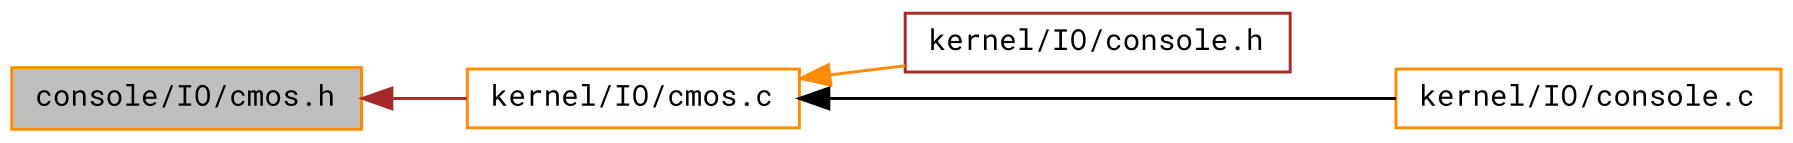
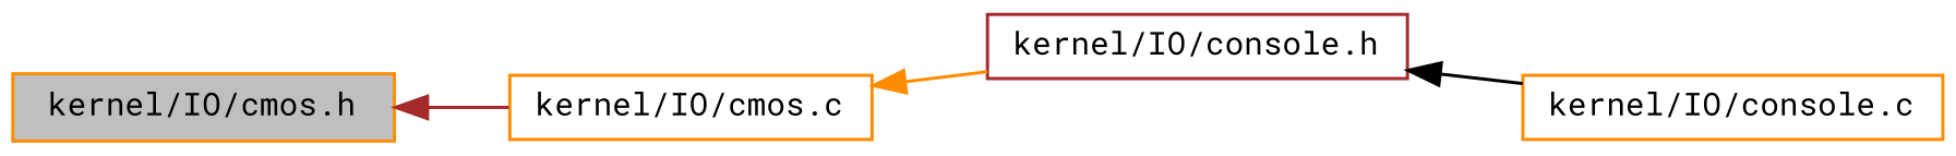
  digraph {
    fontname="Roboto Mono"
    rankdir=LR
    node [color=darkorange fillcolor=white fontname="Roboto Mono" fontsize=10 shape=record style=filled]
    edge [dir=back fontname="Roboto Mono" fontsize=10 labelfontname=Helvetica labelfontsize=10 style=solid]
-   n1 [fillcolor=grey75 fontcolor=black height=0.2 label="console/IO/cmos.h" width=0.4]
+   n1 [fillcolor=grey75 fontcolor=black height=0.2 label="kernel/IO/cmos.h" width=0.4]
    n2 [height=0.2 label="kernel/IO/cmos.c" width=0.4]
    n3 [color=brown height=0.2 label="kernel/IO/console.h" width=0.4]
    n4 [height=0.2 label="kernel/IO/console.c" width=0.4]
    n1 -> n2 [color=brown]
    n2 -> n3 [color=darkorange]
-   n2 -> n4 [color=black]
+   n3 -> n4 [color=black]
  }
